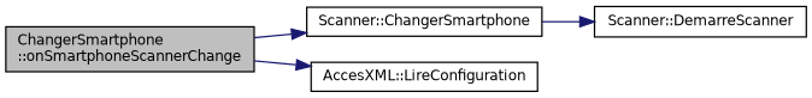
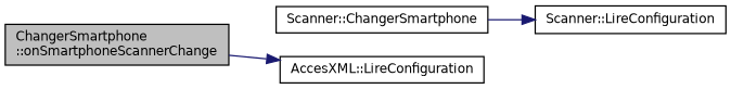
  digraph {
    rankdir=LR
    node [color=black fillcolor=white fontname=Helvetica fontsize=10 shape=record style=filled]
    edge [color=midnightblue fontname=Helvetica fontsize=10 labelfontname=Helvetica labelfontsize=10 style=solid]
    n1 [fillcolor=grey75 fontcolor=black height=0.2 label="ChangerSmartphone\l::onSmartphoneScannerChange" width=0.4]
    n2 [height=0.2 label="Scanner::ChangerSmartphone" width=0.4]
    n3 [height=0.2 label="AccesXML::LireConfiguration" width=0.4]
-   n4 [height=0.2 label="Scanner::DemarreScanner" width=0.4]
-   n1 -> n2
+   n4 [height=0.2 label="Scanner::LireConfiguration" width=0.4]
    n1 -> n3
    n2 -> n4
  }
